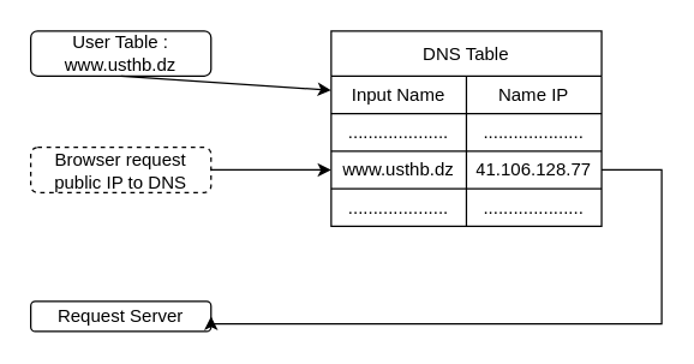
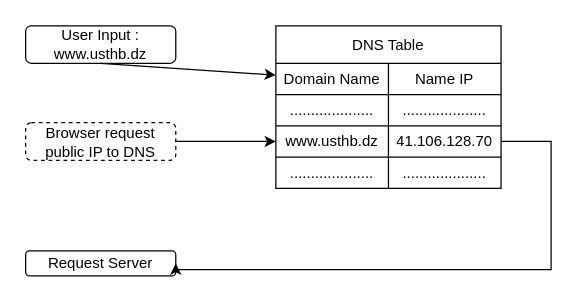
  <mxCell id="0" />
  <mxCell id="1" parent="0" />
  <mxCell id="2" value="DNS Table" style="shape=table;startSize=30;container=1;collapsible=0;childLayout=tableLayout;fillColor=none;" vertex="1" parent="1"><mxGeometry x="220" y="20" width="180" height="130" as="geometry" /></mxCell>
  <mxCell id="3" value="" style="shape=tableRow;horizontal=0;startSize=0;swimlaneHead=0;swimlaneBody=0;strokeColor=inherit;top=0;left=0;bottom=0;right=0;collapsible=0;dropTarget=0;fillColor=none;points=[[0,0.5],[1,0.5]];portConstraint=eastwest;" vertex="1" parent="2"><mxGeometry y="30" width="180" height="25" as="geometry" /></mxCell>
- <mxCell id="4" value="Input Name" style="shape=partialRectangle;html=1;whiteSpace=wrap;connectable=0;strokeColor=inherit;overflow=hidden;fillColor=none;top=0;left=0;bottom=0;right=0;pointerEvents=1;" vertex="1" parent="3"><mxGeometry width="90" height="25" as="geometry"><mxRectangle width="90" height="25" as="alternateBounds" /></mxGeometry></mxCell>
+ <mxCell id="4" value="Domain Name" style="shape=partialRectangle;html=1;whiteSpace=wrap;connectable=0;strokeColor=inherit;overflow=hidden;fillColor=none;top=0;left=0;bottom=0;right=0;pointerEvents=1;" vertex="1" parent="3"><mxGeometry width="90" height="25" as="geometry"><mxRectangle width="90" height="25" as="alternateBounds" /></mxGeometry></mxCell>
  <mxCell id="5" value="Name IP" style="shape=partialRectangle;html=1;whiteSpace=wrap;connectable=0;strokeColor=inherit;overflow=hidden;fillColor=none;top=0;left=0;bottom=0;right=0;pointerEvents=1;" vertex="1" parent="3"><mxGeometry x="90" width="90" height="25" as="geometry"><mxRectangle width="90" height="25" as="alternateBounds" /></mxGeometry></mxCell>
  <mxCell id="6" value="" style="shape=tableRow;horizontal=0;startSize=0;swimlaneHead=0;swimlaneBody=0;strokeColor=inherit;top=0;left=0;bottom=0;right=0;collapsible=0;dropTarget=0;fillColor=none;points=[[0,0.5],[1,0.5]];portConstraint=eastwest;" vertex="1" parent="2"><mxGeometry y="55" width="180" height="25" as="geometry" /></mxCell>
  <mxCell id="7" value="...................." style="shape=partialRectangle;html=1;whiteSpace=wrap;connectable=0;strokeColor=inherit;overflow=hidden;fillColor=none;top=0;left=0;bottom=0;right=0;pointerEvents=1;" vertex="1" parent="6"><mxGeometry width="90" height="25" as="geometry"><mxRectangle width="90" height="25" as="alternateBounds" /></mxGeometry></mxCell>
  <mxCell id="8" value="...................." style="shape=partialRectangle;html=1;whiteSpace=wrap;connectable=0;strokeColor=inherit;overflow=hidden;fillColor=none;top=0;left=0;bottom=0;right=0;pointerEvents=1;" vertex="1" parent="6"><mxGeometry x="90" width="90" height="25" as="geometry"><mxRectangle width="90" height="25" as="alternateBounds" /></mxGeometry></mxCell>
  <mxCell id="9" value="" style="shape=tableRow;horizontal=0;startSize=0;swimlaneHead=0;swimlaneBody=0;strokeColor=inherit;top=0;left=0;bottom=0;right=0;collapsible=0;dropTarget=0;fillColor=none;points=[[0,0.5],[1,0.5]];portConstraint=eastwest;" vertex="1" parent="2"><mxGeometry y="80" width="180" height="25" as="geometry" /></mxCell>
  <mxCell id="10" value="www.usthb.dz" style="shape=partialRectangle;html=1;whiteSpace=wrap;connectable=0;strokeColor=inherit;overflow=hidden;fillColor=none;top=0;left=0;bottom=0;right=0;pointerEvents=1;" vertex="1" parent="9"><mxGeometry width="90" height="25" as="geometry"><mxRectangle width="90" height="25" as="alternateBounds" /></mxGeometry></mxCell>
- <mxCell id="11" value="41.106.128.77" style="shape=partialRectangle;html=1;whiteSpace=wrap;connectable=0;strokeColor=inherit;overflow=hidden;fillColor=none;top=0;left=0;bottom=0;right=0;pointerEvents=1;" vertex="1" parent="9"><mxGeometry x="90" width="90" height="25" as="geometry"><mxRectangle width="90" height="25" as="alternateBounds" /></mxGeometry></mxCell>
+ <mxCell id="11" value="41.106.128.70" style="shape=partialRectangle;html=1;whiteSpace=wrap;connectable=0;strokeColor=inherit;overflow=hidden;fillColor=none;top=0;left=0;bottom=0;right=0;pointerEvents=1;" vertex="1" parent="9"><mxGeometry x="90" width="90" height="25" as="geometry"><mxRectangle width="90" height="25" as="alternateBounds" /></mxGeometry></mxCell>
  <mxCell id="12" value="" style="shape=tableRow;horizontal=0;startSize=0;swimlaneHead=0;swimlaneBody=0;strokeColor=inherit;top=0;left=0;bottom=0;right=0;collapsible=0;dropTarget=0;fillColor=none;points=[[0,0.5],[1,0.5]];portConstraint=eastwest;" vertex="1" parent="2"><mxGeometry y="105" width="180" height="25" as="geometry" /></mxCell>
  <mxCell id="13" value="...................." style="shape=partialRectangle;html=1;whiteSpace=wrap;connectable=0;strokeColor=inherit;overflow=hidden;fillColor=none;top=0;left=0;bottom=0;right=0;pointerEvents=1;" vertex="1" parent="12"><mxGeometry width="90" height="25" as="geometry"><mxRectangle width="90" height="25" as="alternateBounds" /></mxGeometry></mxCell>
  <mxCell id="14" value="...................." style="shape=partialRectangle;html=1;whiteSpace=wrap;connectable=0;strokeColor=inherit;overflow=hidden;fillColor=none;top=0;left=0;bottom=0;right=0;pointerEvents=1;" vertex="1" parent="12"><mxGeometry x="90" width="90" height="25" as="geometry"><mxRectangle width="90" height="25" as="alternateBounds" /></mxGeometry></mxCell>
- <mxCell id="15" value="User Table : www.usthb.dz" style="rounded=1;whiteSpace=wrap;html=1;fillColor=none;" vertex="1" parent="1"><mxGeometry x="20" y="20" width="120" height="30" as="geometry" /></mxCell>
+ <mxCell id="15" value="User Input : www.usthb.dz" style="rounded=1;whiteSpace=wrap;html=1;fillColor=none;" vertex="1" parent="1"><mxGeometry x="20" y="20" width="120" height="30" as="geometry" /></mxCell>
  <mxCell id="16" value="Browser request public IP to DNS" style="rounded=1;whiteSpace=wrap;html=1;fillColor=none;dashed=1;" vertex="1" parent="1"><mxGeometry x="20" y="97.5" width="120" height="30" as="geometry" /></mxCell>
  <mxCell id="17" value="Request Server" style="rounded=1;whiteSpace=wrap;html=1;fillColor=none;strokeColor=default;" vertex="1" parent="1"><mxGeometry x="20" y="200" width="120" height="20" as="geometry" /></mxCell>
  <mxCell id="18" value="" style="endArrow=classic;html=1;rounded=0;bendable=0;exitX=0.5;exitY=1;exitDx=0;exitDy=0;" edge="1" parent="1" source="15" target="4"><mxGeometry width="50" height="50" relative="1" as="geometry"><mxPoint x="40" y="140" as="sourcePoint" /><mxPoint x="90" y="90" as="targetPoint" /></mxGeometry></mxCell>
  <mxCell id="19" value="" style="endArrow=classic;html=1;rounded=0;bendable=0;exitX=1;exitY=0.5;exitDx=0;exitDy=0;entryX=0;entryY=0.5;entryDx=0;entryDy=0;" edge="1" parent="1" source="16" target="9"><mxGeometry width="50" height="50" relative="1" as="geometry"><mxPoint x="90" y="60" as="sourcePoint" /><mxPoint x="200" y="80" as="targetPoint" /></mxGeometry></mxCell>
  <mxCell id="20" style="edgeStyle=orthogonalEdgeStyle;rounded=0;orthogonalLoop=1;jettySize=auto;html=1;entryX=1;entryY=0.5;entryDx=0;entryDy=0;" edge="1" parent="1" source="9" target="17"><mxGeometry relative="1" as="geometry"><mxPoint x="200" y="220" as="targetPoint" /><Array as="points"><mxPoint x="440" y="113" /><mxPoint x="440" y="215" /></Array></mxGeometry></mxCell>
